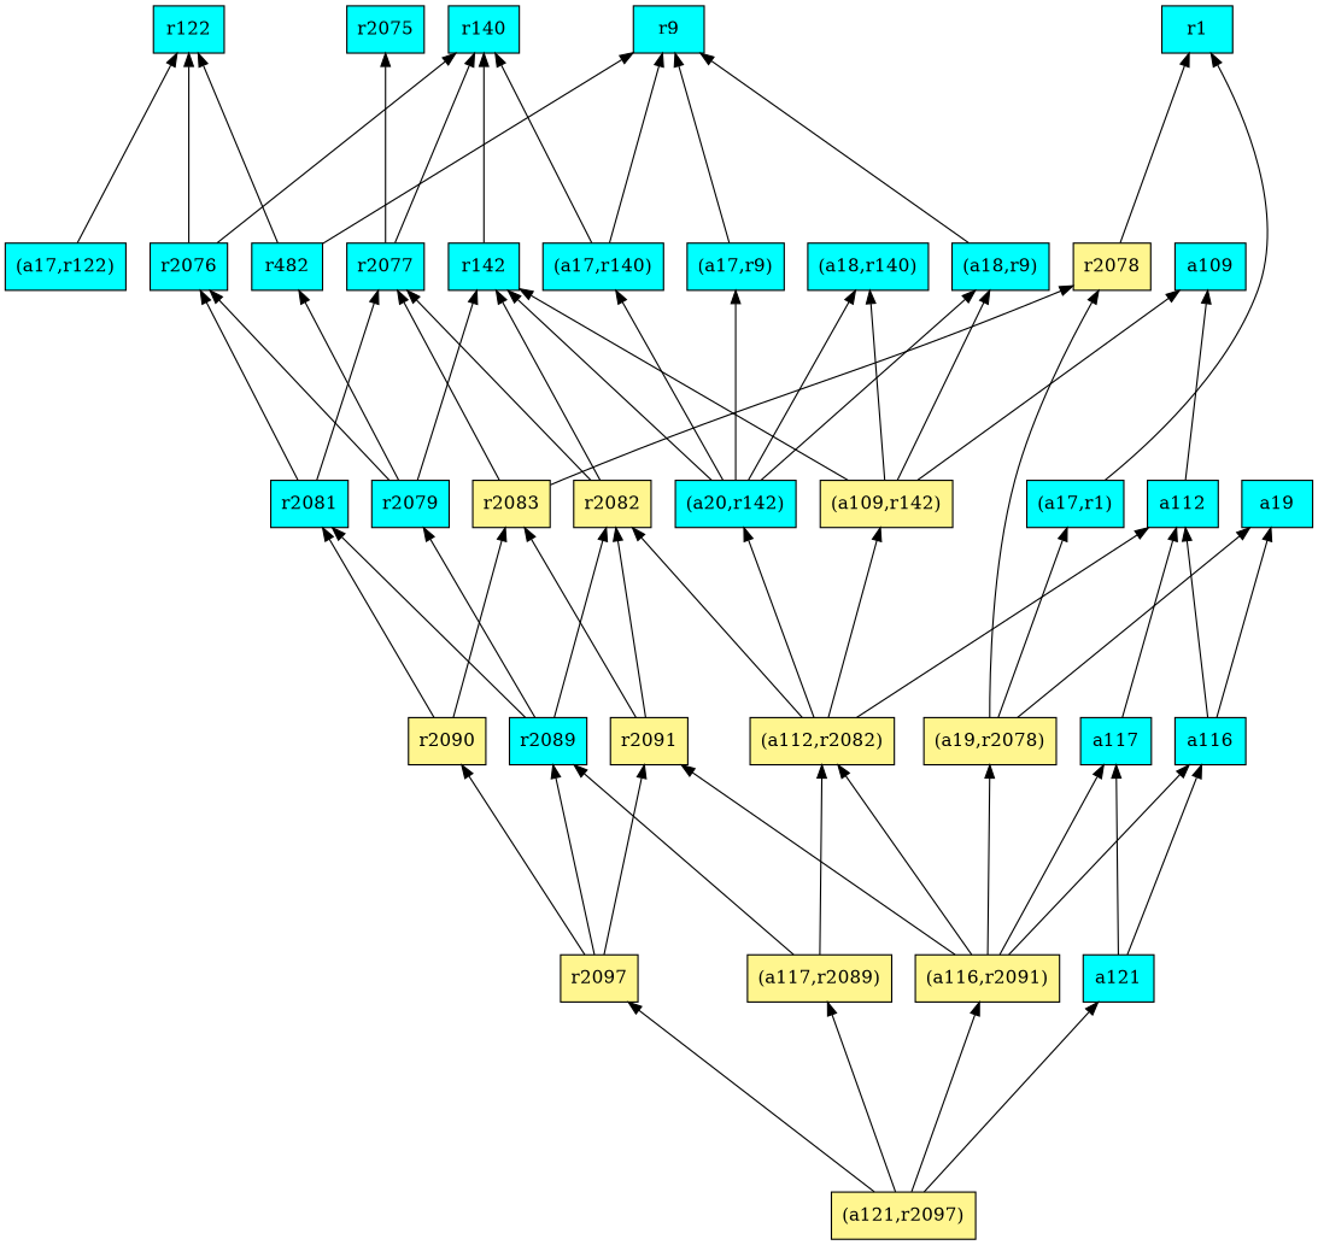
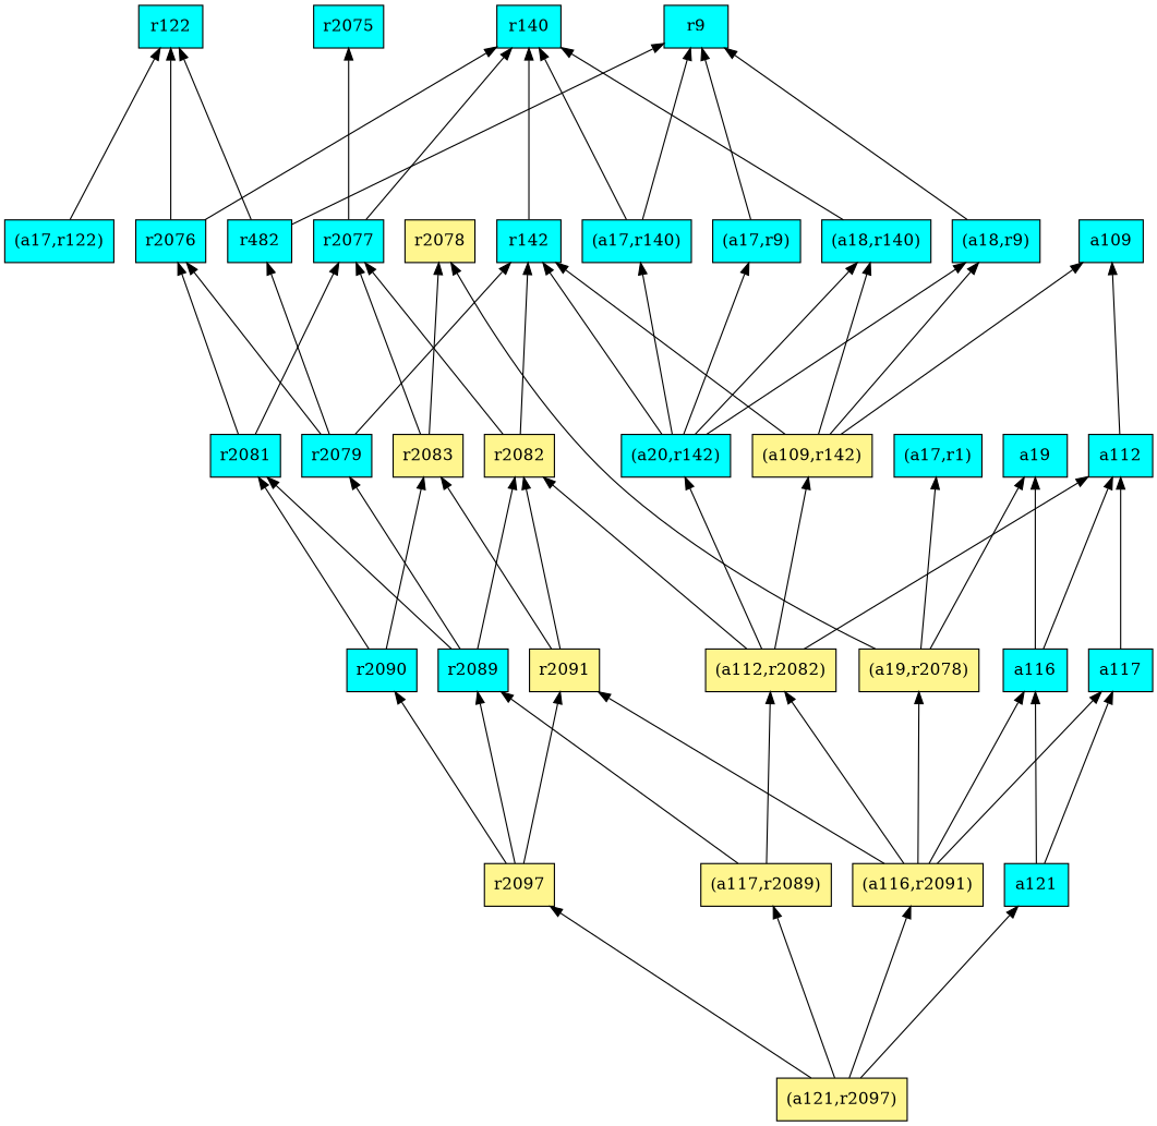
  digraph {
    rankdir=BT
    ranksep=2.0
    node [fillcolor=cyan shape=record style=filled]
    n1 [fillcolor=khaki1 label="{r2097}"]
    n2 [label="{r2089}"]
-   n3 [fillcolor=khaki1 label="{r2090}"]
+   n3 [label="{r2090}"]
    n4 [fillcolor=khaki1 label="{r2091}"]
    n5 [fillcolor=khaki1 label="{r2082}"]
    n6 [label="{r2079}"]
    n7 [label="{r2081}"]
    n8 [fillcolor=khaki1 label="{r2083}"]
    n9 [fillcolor=khaki1 label="{r2078}"]
-   n10 [label="{r1}"]
    n11 [label="{r2075}"]
    n12 [label="{r2077}"]
    n13 [label="{r140}"]
    n14 [label="{a109}"]
    n15 [label="{r9}"]
    n16 [label="{a112}"]
    n17 [label="{(a20,r142)}"]
    n18 [label="{r142}"]
    n19 [label="{(a17,r9)}"]
    n20 [label="{(a18,r140)}"]
    n21 [label="{(a18,r9)}"]
    n22 [label="{(a17,r140)}"]
    n23 [label="{r2076}"]
    n24 [label="{r482}"]
    n25 [label="{(a17,r1)}"]
    n26 [fillcolor=khaki1 label="{(a121,r2097)}"]
    n27 [fillcolor=khaki1 label="{(a117,r2089)}"]
    n28 [fillcolor=khaki1 label="{(a116,r2091)}"]
    n29 [label="{a121}"]
    n30 [fillcolor=khaki1 label="{(a112,r2082)}"]
    n31 [label="{a116}"]
    n32 [label="{a117}"]
    n33 [fillcolor=khaki1 label="{(a19,r2078)}"]
    n34 [fillcolor=khaki1 label="{(a109,r142)}"]
    n35 [label="{r122}"]
    n36 [label="{a19}"]
    n37 [label="{(a17,r122)}"]
    n1 -> n2
    n1 -> n3
    n1 -> n4
    n2 -> n5
    n2 -> n6
    n2 -> n7
    n3 -> n7
    n3 -> n8
    n4 -> n5
    n4 -> n8
    n5 -> n12
    n5 -> n18
    n6 -> n18
    n6 -> n23
    n6 -> n24
    n7 -> n12
    n7 -> n23
    n8 -> n9
    n8 -> n12
-   n9 -> n10
    n12 -> n11
    n12 -> n13
    n16 -> n14
    n17 -> n18
    n17 -> n19
    n17 -> n20
    n17 -> n21
    n17 -> n22
    n18 -> n13
    n19 -> n15
+   n20 -> n13
    n21 -> n15
    n22 -> n13
    n22 -> n15
    n23 -> n13
    n23 -> n35
    n24 -> n15
    n24 -> n35
-   n25 -> n10
    n26 -> n1
    n26 -> n27
    n26 -> n28
    n26 -> n29
    n27 -> n2
    n27 -> n30
    n28 -> n4
    n28 -> n30
    n28 -> n31
    n28 -> n32
    n28 -> n33
    n29 -> n31
    n29 -> n32
    n30 -> n5
    n30 -> n16
    n30 -> n17
    n30 -> n34
    n31 -> n16
    n31 -> n36
    n32 -> n16
    n33 -> n9
    n33 -> n25
    n33 -> n36
    n34 -> n14
    n34 -> n18
    n34 -> n20
    n34 -> n21
    n37 -> n35
  }
